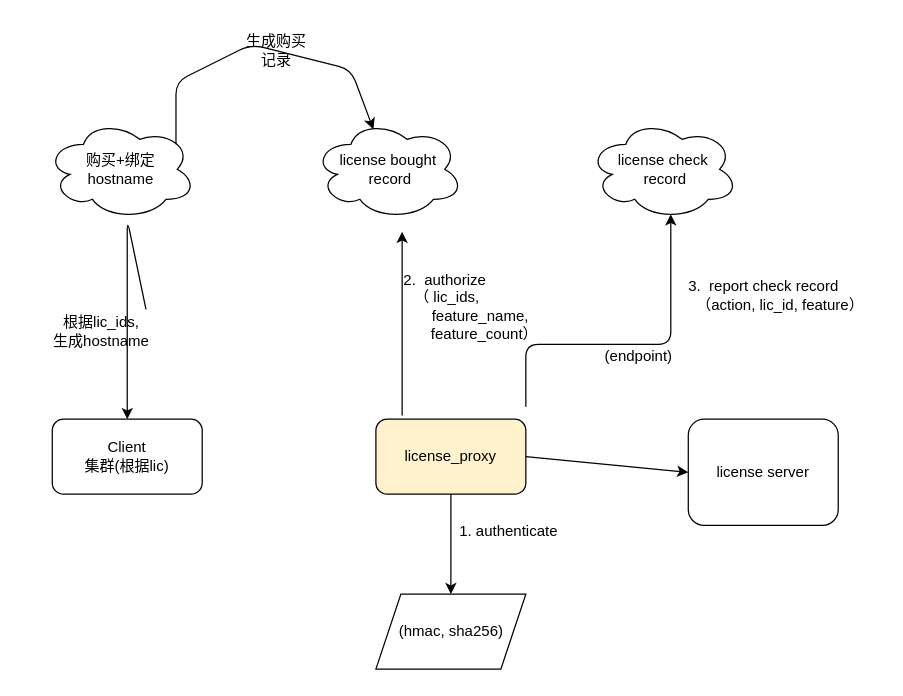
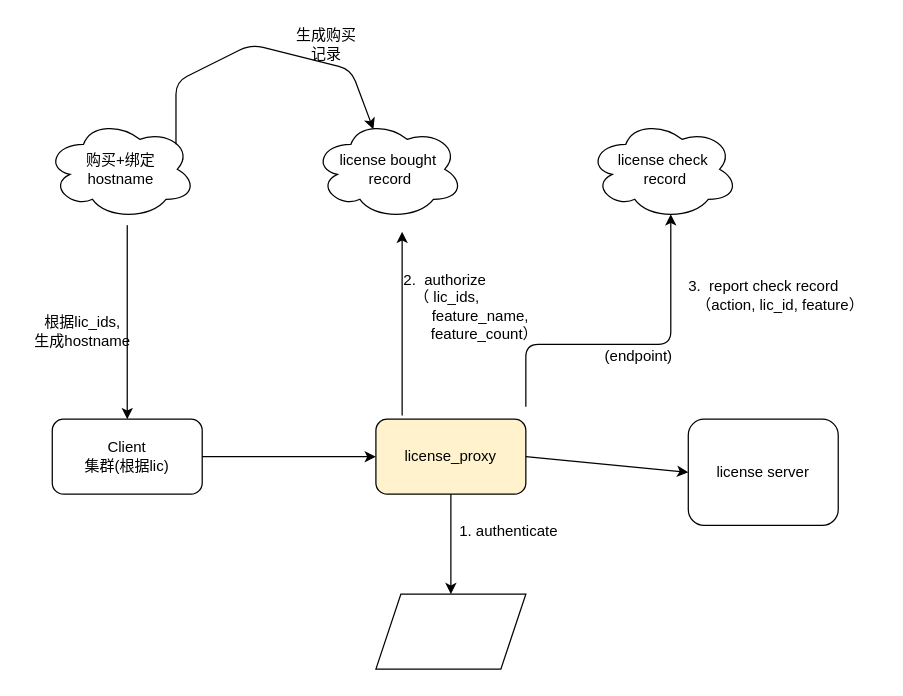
  <mxCell id="0" />
  <mxCell id="1" parent="0" />
  <mxCell id="2" value="购买+绑定&lt;br&gt;hostname" style="ellipse;shape=cloud;whiteSpace=wrap;html=1;" vertex="1" parent="1"><mxGeometry x="36" y="95" width="120" height="80" as="geometry" /></mxCell>
- <mxCell id="3" value="根据lic_ids, &lt;br&gt;生成hostname" style="text;html=1;align=center;verticalAlign=middle;resizable=0;points=[];autosize=1;strokeColor=none;" vertex="1" parent="1"><mxGeometry x="35" y="250" width="90" height="30" as="geometry" /></mxCell>
+ <mxCell id="3" value="根据lic_ids, &lt;br&gt;生成hostname" style="text;html=1;align=center;verticalAlign=middle;resizable=0;points=[];autosize=1;strokeColor=none;" vertex="1" parent="1"><mxGeometry x="20" y="250" width="90" height="30" as="geometry" /></mxCell>
  <mxCell id="4" value="" style="endArrow=classic;html=1;exitX=0.9;exitY=-0.1;exitDx=0;exitDy=0;exitPerimeter=0;" edge="1" parent="1" source="3" target="5"><mxGeometry width="50" height="50" relative="1" as="geometry"><mxPoint x="305" y="435" as="sourcePoint" /><mxPoint x="101" y="365" as="targetPoint" /><Array as="points"><mxPoint x="101" y="175" /></Array></mxGeometry></mxCell>
  <mxCell id="5" value="Client&lt;br&gt;集群(根据lic)" style="rounded=1;whiteSpace=wrap;html=1;" vertex="1" parent="1"><mxGeometry x="41" y="335" width="120" height="60" as="geometry" /></mxCell>
+ <mxCell id="6" value="" style="endArrow=classic;html=1;exitX=1;exitY=0.5;exitDx=0;exitDy=0;" edge="1" parent="1" source="5" target="7"><mxGeometry width="50" height="50" relative="1" as="geometry"><mxPoint x="370" y="375" as="sourcePoint" /><mxPoint x="260" y="365" as="targetPoint" /></mxGeometry></mxCell>
  <mxCell id="7" value="license_proxy" style="rounded=1;whiteSpace=wrap;html=1;fillColor=#fff2cc;" vertex="1" parent="1"><mxGeometry x="300" y="335" width="120" height="60" as="geometry" /></mxCell>
  <mxCell id="8" value="license server" style="rounded=1;whiteSpace=wrap;html=1;" vertex="1" parent="1"><mxGeometry x="550" y="335" width="120" height="85" as="geometry" /></mxCell>
  <mxCell id="9" value="" style="endArrow=classic;html=1;entryX=0;entryY=0.5;entryDx=0;entryDy=0;entryPerimeter=0;" edge="1" parent="1" target="8"><mxGeometry width="50" height="50" relative="1" as="geometry"><mxPoint x="420" y="365" as="sourcePoint" /><mxPoint x="540" y="365" as="targetPoint" /></mxGeometry></mxCell>
  <mxCell id="10" value="1. authenticate&lt;br&gt;" style="text;html=1;align=center;verticalAlign=middle;resizable=0;points=[];autosize=1;strokeColor=none;" vertex="1" parent="1"><mxGeometry x="361" y="415" width="90" height="20" as="geometry" /></mxCell>
  <mxCell id="11" value="" style="shape=parallelogram;perimeter=parallelogramPerimeter;whiteSpace=wrap;html=1;fixedSize=1;" vertex="1" parent="1"><mxGeometry x="300" y="475" width="120" height="60" as="geometry" /></mxCell>
  <mxCell id="12" value="" style="endArrow=classic;html=1;exitX=0.5;exitY=1;exitDx=0;exitDy=0;" edge="1" parent="1" source="7"><mxGeometry width="50" height="50" relative="1" as="geometry"><mxPoint x="370" y="355" as="sourcePoint" /><mxPoint x="360" y="475" as="targetPoint" /></mxGeometry></mxCell>
  <mxCell id="13" value="license bought&lt;br&gt;&amp;nbsp;record" style="ellipse;shape=cloud;whiteSpace=wrap;html=1;" vertex="1" parent="1"><mxGeometry x="250" y="95" width="120" height="80" as="geometry" /></mxCell>
  <mxCell id="14" value="license check&lt;br&gt;&amp;nbsp;record" style="ellipse;shape=cloud;whiteSpace=wrap;html=1;" vertex="1" parent="1"><mxGeometry x="470" y="95" width="120" height="80" as="geometry" /></mxCell>
- <mxCell id="15" value="(hmac, sha256)" style="text;html=1;align=center;verticalAlign=middle;resizable=0;points=[];autosize=1;strokeColor=none;" vertex="1" parent="1"><mxGeometry x="310" y="495" width="100" height="20" as="geometry" /></mxCell>
  <mxCell id="16" value="" style="endArrow=classic;html=1;exitX=0.175;exitY=-0.05;exitDx=0;exitDy=0;exitPerimeter=0;" edge="1" parent="1" source="7"><mxGeometry width="50" height="50" relative="1" as="geometry"><mxPoint x="370" y="345" as="sourcePoint" /><mxPoint x="321" y="185" as="targetPoint" /></mxGeometry></mxCell>
  <mxCell id="17" value="2.&amp;nbsp; authorize&lt;br&gt;&amp;nbsp;（ lic_ids,&lt;br&gt;&amp;nbsp; &amp;nbsp; &amp;nbsp; &amp;nbsp; &amp;nbsp; &amp;nbsp; &amp;nbsp; &amp;nbsp; &amp;nbsp;feature_name,&lt;br&gt;&amp;nbsp; &amp;nbsp; &amp;nbsp; &amp;nbsp; &amp;nbsp; &amp;nbsp; &amp;nbsp; &amp;nbsp; &amp;nbsp; &amp;nbsp;feature_count）" style="text;html=1;align=center;verticalAlign=middle;resizable=0;points=[];autosize=1;strokeColor=none;" vertex="1" parent="1"><mxGeometry x="275" y="215" width="160" height="60" as="geometry" /></mxCell>
  <mxCell id="18" value="" style="endArrow=classic;html=1;entryX=0.55;entryY=0.95;entryDx=0;entryDy=0;entryPerimeter=0;" edge="1" parent="1" target="14"><mxGeometry width="50" height="50" relative="1" as="geometry"><mxPoint x="420" y="325" as="sourcePoint" /><mxPoint x="550" y="275" as="targetPoint" /><Array as="points"><mxPoint x="420" y="275" /><mxPoint x="536" y="275" /></Array></mxGeometry></mxCell>
  <mxCell id="19" value="3.&amp;nbsp; report check record&lt;br&gt;&amp;nbsp; &amp;nbsp; &amp;nbsp; &amp;nbsp; （action, lic_id, feature）" style="text;html=1;align=center;verticalAlign=middle;resizable=0;points=[];autosize=1;strokeColor=none;" vertex="1" parent="1"><mxGeometry x="520" y="221" width="180" height="30" as="geometry" /></mxCell>
  <mxCell id="20" value="(endpoint)" style="text;html=1;align=center;verticalAlign=middle;resizable=0;points=[];autosize=1;strokeColor=none;" vertex="1" parent="1"><mxGeometry x="475" y="275" width="70" height="20" as="geometry" /></mxCell>
  <mxCell id="21" value="" style="endArrow=classic;html=1;entryX=0.4;entryY=0.1;entryDx=0;entryDy=0;entryPerimeter=0;" edge="1" parent="1" target="13"><mxGeometry width="50" height="50" relative="1" as="geometry"><mxPoint x="140" y="115" as="sourcePoint" /><mxPoint x="190" y="65" as="targetPoint" /><Array as="points"><mxPoint x="140" y="65" /><mxPoint x="200" y="35" /><mxPoint x="280" y="55" /></Array></mxGeometry></mxCell>
- <mxCell id="22" value="生成购买&lt;br&gt;记录" style="text;html=1;align=center;verticalAlign=middle;resizable=0;points=[];autosize=1;strokeColor=none;" vertex="1" parent="1"><mxGeometry x="190" y="25" width="60" height="30" as="geometry" /></mxCell>
+ <mxCell id="22" value="生成购买&lt;br&gt;记录" style="text;html=1;align=center;verticalAlign=middle;resizable=0;points=[];autosize=1;strokeColor=none;" vertex="1" parent="1"><mxGeometry x="230" y="20" width="60" height="30" as="geometry" /></mxCell>
